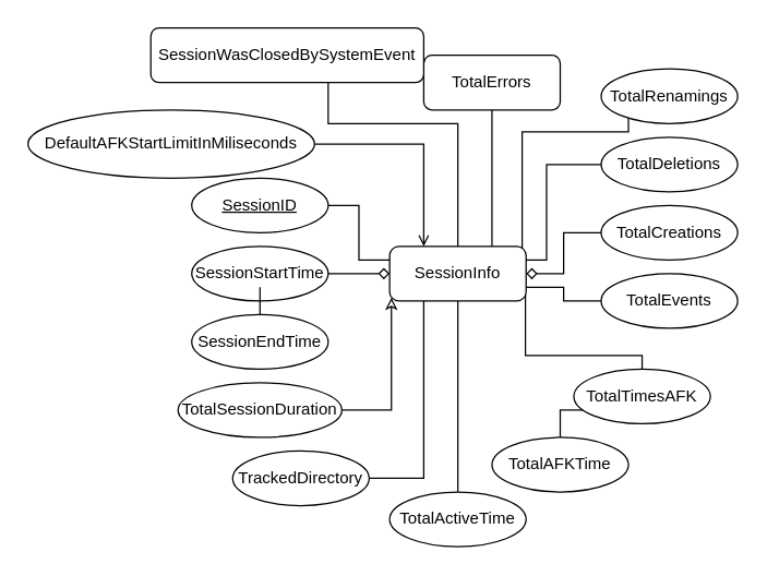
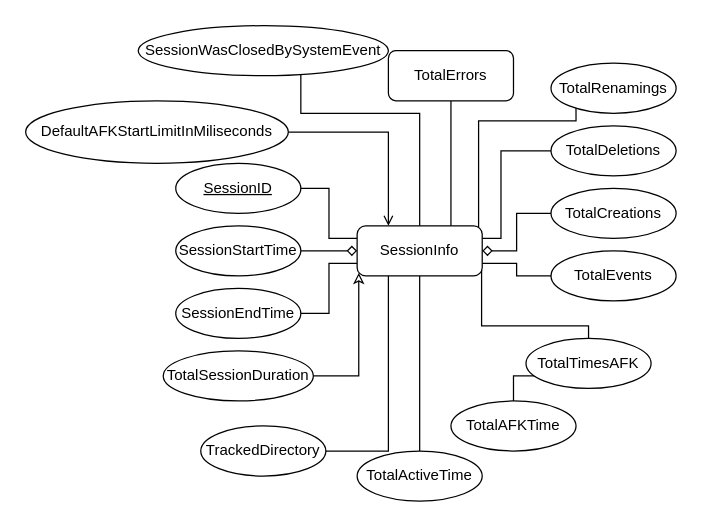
  <mxCell id="0" />
  <mxCell id="1" parent="0" />
  <mxCell id="2" value="SessionInfo" style="rounded=1;arcSize=17;whiteSpace=wrap;html=1;align=center;" parent="1" vertex="1"><mxGeometry x="285" y="180" width="100" height="40" as="geometry" /></mxCell>
  <mxCell id="3" style="edgeStyle=orthogonalEdgeStyle;rounded=0;orthogonalLoop=1;jettySize=auto;html=1;entryX=0;entryY=0.25;entryDx=0;entryDy=0;endArrow=none;endFill=0;" parent="1" source="4" target="2" edge="1"><mxGeometry relative="1" as="geometry" /></mxCell>
  <mxCell id="4" value="SessionID" style="ellipse;whiteSpace=wrap;html=1;align=center;fontStyle=4;" parent="1" vertex="1"><mxGeometry x="140" y="130" width="100" height="40" as="geometry" /></mxCell>
  <mxCell id="5" style="edgeStyle=orthogonalEdgeStyle;rounded=0;orthogonalLoop=1;jettySize=auto;html=1;entryX=0;entryY=0.5;entryDx=0;entryDy=0;endArrow=diamond;endFill=0;" parent="1" source="6" target="2" edge="1"><mxGeometry relative="1" as="geometry" /></mxCell>
  <mxCell id="6" value="SessionStartTime" style="ellipse;whiteSpace=wrap;html=1;align=center;" parent="1" vertex="1"><mxGeometry x="140" y="180" width="100" height="40" as="geometry" /></mxCell>
- <mxCell id="7" style="edgeStyle=orthogonalEdgeStyle;rounded=0;orthogonalLoop=1;jettySize=auto;html=1;endArrow=none;endFill=0;" parent="1" source="8" target="6" edge="1"><mxGeometry relative="1" as="geometry" /></mxCell>
+ <mxCell id="7" style="edgeStyle=orthogonalEdgeStyle;rounded=0;orthogonalLoop=1;jettySize=auto;html=1;entryX=0;entryY=0.75;entryDx=0;entryDy=0;endArrow=none;endFill=0;" parent="1" source="8" target="2" edge="1"><mxGeometry relative="1" as="geometry" /></mxCell>
  <mxCell id="8" value="SessionEndTime" style="ellipse;whiteSpace=wrap;html=1;align=center;" parent="1" vertex="1"><mxGeometry x="140" y="230" width="100" height="40" as="geometry" /></mxCell>
  <mxCell id="9" style="edgeStyle=orthogonalEdgeStyle;rounded=0;orthogonalLoop=1;jettySize=auto;html=1;entryX=0.013;entryY=0.94;entryDx=0;entryDy=0;endArrow=classic;endFill=0;entryPerimeter=0;" parent="1" source="10" target="2" edge="1"><mxGeometry relative="1" as="geometry" /></mxCell>
  <mxCell id="10" value="TotalSessionDuration" style="ellipse;whiteSpace=wrap;html=1;align=center;" parent="1" vertex="1"><mxGeometry x="130" y="280" width="120" height="40" as="geometry" /></mxCell>
  <mxCell id="11" style="edgeStyle=orthogonalEdgeStyle;rounded=0;orthogonalLoop=1;jettySize=auto;html=1;entryX=0.25;entryY=1;entryDx=0;entryDy=0;endArrow=none;endFill=0;" parent="1" source="12" target="2" edge="1"><mxGeometry relative="1" as="geometry" /></mxCell>
- <mxCell id="12" value="TrackedDirectory" style="ellipse;whiteSpace=wrap;html=1;align=center;" parent="1" vertex="1"><mxGeometry x="170" y="330" width="100" height="40" as="geometry" /></mxCell>
+ <mxCell id="12" value="TrackedDirectory" style="ellipse;whiteSpace=wrap;html=1;align=center;" parent="1" vertex="1"><mxGeometry x="160" y="340" width="100" height="40" as="geometry" /></mxCell>
  <mxCell id="13" style="edgeStyle=orthogonalEdgeStyle;rounded=0;orthogonalLoop=1;jettySize=auto;html=1;entryX=0.5;entryY=1;entryDx=0;entryDy=0;endArrow=none;endFill=0;" parent="1" source="14" target="2" edge="1"><mxGeometry relative="1" as="geometry" /></mxCell>
  <mxCell id="14" value="TotalActiveTime" style="ellipse;whiteSpace=wrap;html=1;align=center;" parent="1" vertex="1"><mxGeometry x="285" y="360" width="100" height="40" as="geometry" /></mxCell>
  <mxCell id="15" style="edgeStyle=orthogonalEdgeStyle;rounded=0;orthogonalLoop=1;jettySize=auto;html=1;endArrow=none;endFill=0;" parent="1" source="16" target="18" edge="1"><mxGeometry relative="1" as="geometry" /></mxCell>
  <mxCell id="16" value="TotalAFKTime" style="ellipse;whiteSpace=wrap;html=1;align=center;" parent="1" vertex="1"><mxGeometry x="360" y="320" width="100" height="40" as="geometry" /></mxCell>
  <mxCell id="17" style="edgeStyle=orthogonalEdgeStyle;rounded=0;orthogonalLoop=1;jettySize=auto;html=1;entryX=0.995;entryY=0.885;entryDx=0;entryDy=0;endArrow=none;endFill=0;entryPerimeter=0;" parent="1" source="18" target="2" edge="1"><mxGeometry relative="1" as="geometry"><Array as="points"><mxPoint x="470" y="260" /><mxPoint x="385" y="260" /></Array></mxGeometry></mxCell>
  <mxCell id="18" value="TotalTimesAFK" style="ellipse;whiteSpace=wrap;html=1;align=center;" parent="1" vertex="1"><mxGeometry x="420" y="270" width="100" height="40" as="geometry" /></mxCell>
  <mxCell id="19" style="edgeStyle=orthogonalEdgeStyle;rounded=0;orthogonalLoop=1;jettySize=auto;html=1;entryX=1;entryY=0.75;entryDx=0;entryDy=0;endArrow=none;endFill=0;" parent="1" source="20" target="2" edge="1"><mxGeometry relative="1" as="geometry" /></mxCell>
  <mxCell id="20" value="TotalEvents" style="ellipse;whiteSpace=wrap;html=1;align=center;" parent="1" vertex="1"><mxGeometry x="440" y="200" width="100" height="40" as="geometry" /></mxCell>
  <mxCell id="21" style="edgeStyle=orthogonalEdgeStyle;rounded=0;orthogonalLoop=1;jettySize=auto;html=1;entryX=1;entryY=0.5;entryDx=0;entryDy=0;endArrow=diamond;endFill=0;" parent="1" source="22" target="2" edge="1"><mxGeometry relative="1" as="geometry" /></mxCell>
  <mxCell id="22" value="TotalCreations" style="ellipse;whiteSpace=wrap;html=1;align=center;" parent="1" vertex="1"><mxGeometry x="440" y="150" width="100" height="40" as="geometry" /></mxCell>
  <mxCell id="23" style="edgeStyle=orthogonalEdgeStyle;rounded=0;orthogonalLoop=1;jettySize=auto;html=1;entryX=1;entryY=0.25;entryDx=0;entryDy=0;endArrow=none;endFill=0;" parent="1" source="24" target="2" edge="1"><mxGeometry relative="1" as="geometry"><Array as="points"><mxPoint x="400" y="120" /><mxPoint x="400" y="190" /></Array></mxGeometry></mxCell>
  <mxCell id="24" value="TotalDeletions" style="ellipse;whiteSpace=wrap;html=1;align=center;" parent="1" vertex="1"><mxGeometry x="440" y="100" width="100" height="40" as="geometry" /></mxCell>
  <mxCell id="25" style="edgeStyle=orthogonalEdgeStyle;rounded=0;orthogonalLoop=1;jettySize=auto;html=1;entryX=0.971;entryY=0.034;entryDx=0;entryDy=0;endArrow=none;endFill=0;entryPerimeter=0;" parent="1" target="2" edge="1"><mxGeometry relative="1" as="geometry"><Array as="points"><mxPoint x="460" y="96" /><mxPoint x="382" y="96" /></Array><mxPoint x="459.965" y="82.801" as="sourcePoint" /><mxPoint x="382.1" y="180" as="targetPoint" /></mxGeometry></mxCell>
  <mxCell id="26" value="TotalRenamings" style="ellipse;whiteSpace=wrap;html=1;align=center;" parent="1" vertex="1"><mxGeometry x="440" y="50" width="100" height="40" as="geometry" /></mxCell>
  <mxCell id="27" style="edgeStyle=orthogonalEdgeStyle;rounded=0;orthogonalLoop=1;jettySize=auto;html=1;entryX=0.75;entryY=0;entryDx=0;entryDy=0;endArrow=none;endFill=0;" parent="1" source="28" target="2" edge="1"><mxGeometry relative="1" as="geometry" /></mxCell>
  <mxCell id="28" value="TotalErrors" style="whiteSpace=wrap;html=1;align=center;rounded=1;" parent="1" vertex="1"><mxGeometry x="310" y="40" width="100" height="40" as="geometry" /></mxCell>
  <mxCell id="29" style="edgeStyle=orthogonalEdgeStyle;rounded=0;orthogonalLoop=1;jettySize=auto;html=1;endArrow=none;endFill=0;" parent="1" source="30" target="2" edge="1"><mxGeometry relative="1" as="geometry"><Array as="points"><mxPoint x="240" y="90" /><mxPoint x="335" y="90" /></Array></mxGeometry></mxCell>
- <mxCell id="30" value="SessionWasClosedBySystemEvent" style="whiteSpace=wrap;html=1;align=center;rounded=1;" parent="1" vertex="1"><mxGeometry x="110" y="20" width="200" height="40" as="geometry" /></mxCell>
+ <mxCell id="30" value="SessionWasClosedBySystemEvent" style="ellipse;whiteSpace=wrap;html=1;align=center;" parent="1" vertex="1"><mxGeometry x="110" y="20" width="200" height="40" as="geometry" /></mxCell>
  <mxCell id="31" style="edgeStyle=orthogonalEdgeStyle;rounded=0;orthogonalLoop=1;jettySize=auto;html=1;entryX=0.25;entryY=0;entryDx=0;entryDy=0;endArrow=open;endFill=0;" parent="1" source="32" target="2" edge="1"><mxGeometry relative="1" as="geometry" /></mxCell>
  <mxCell id="32" value="DefaultAFKStartLimitInMiliseconds" style="ellipse;whiteSpace=wrap;html=1;align=center;" parent="1" vertex="1"><mxGeometry x="20" y="80" width="210" height="50" as="geometry" /></mxCell>
